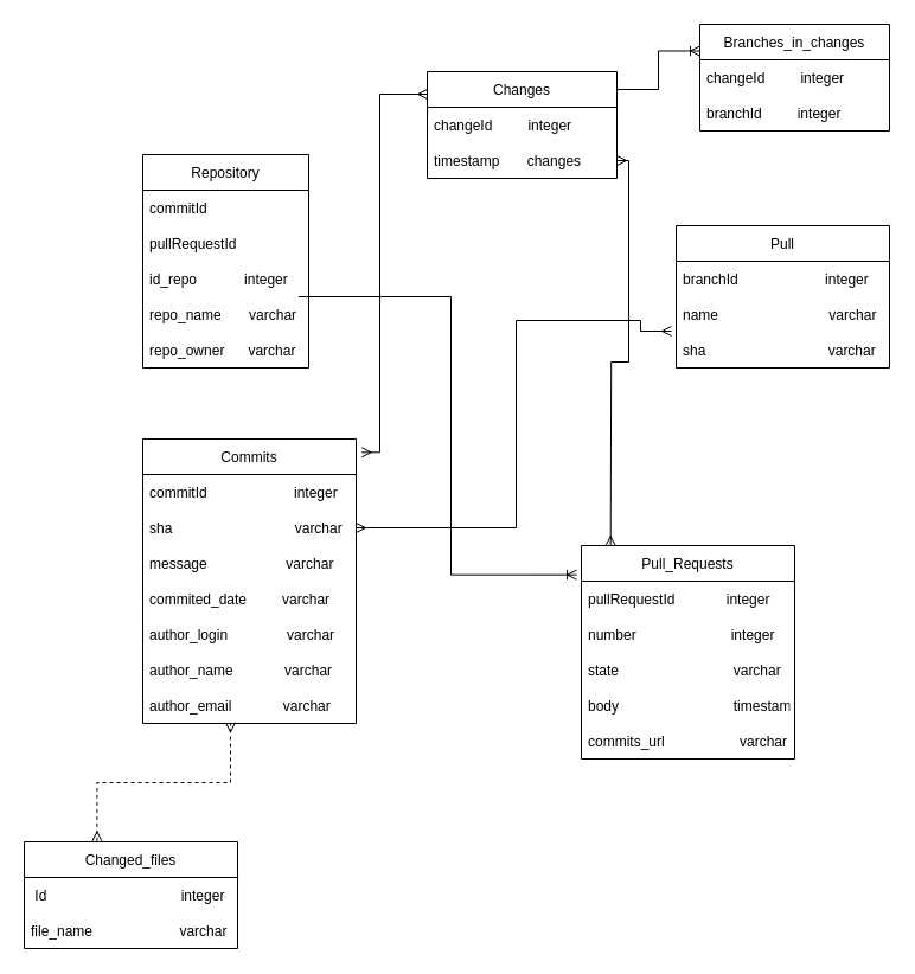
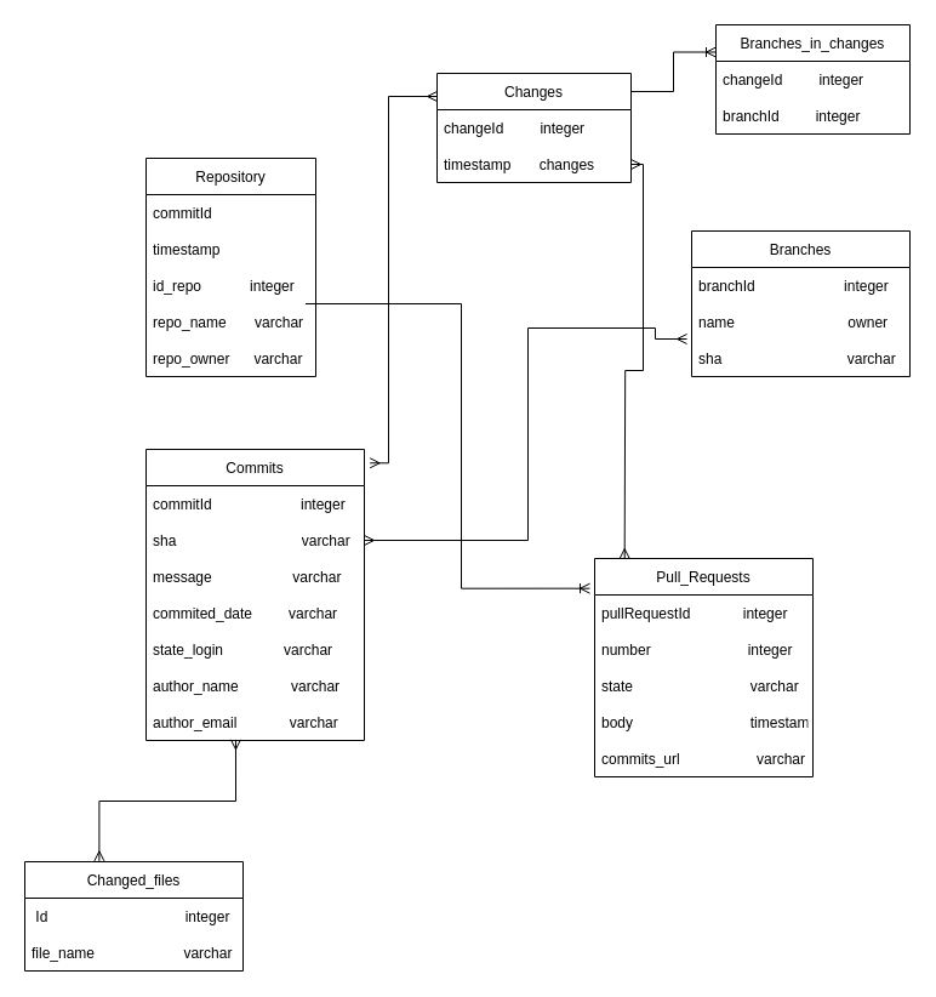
  <mxCell id="0" />
  <mxCell id="1" parent="0" />
  <mxCell id="2" value="Repository" style="swimlane;fontStyle=0;childLayout=stackLayout;horizontal=1;startSize=30;horizontalStack=0;resizeParent=1;resizeParentMax=0;resizeLast=0;collapsible=1;marginBottom=0;" parent="1" vertex="1"><mxGeometry x="120" y="130" width="140" height="180" as="geometry"><mxRectangle x="120" y="150" width="90" height="30" as="alternateBounds" /></mxGeometry></mxCell>
  <mxCell id="3" value="commitId" style="text;strokeColor=none;fillColor=none;align=left;verticalAlign=middle;spacingLeft=4;spacingRight=4;overflow=hidden;points=[[0,0.5],[1,0.5]];portConstraint=eastwest;rotatable=0;" vertex="1" parent="2"><mxGeometry y="30" width="140" height="30" as="geometry" /></mxCell>
- <mxCell id="4" value="pullRequestId" style="text;strokeColor=none;fillColor=none;align=left;verticalAlign=middle;spacingLeft=4;spacingRight=4;overflow=hidden;points=[[0,0.5],[1,0.5]];portConstraint=eastwest;rotatable=0;" vertex="1" parent="2"><mxGeometry y="60" width="140" height="30" as="geometry" /></mxCell>
+ <mxCell id="4" value="timestamp" style="text;strokeColor=none;fillColor=none;align=left;verticalAlign=middle;spacingLeft=4;spacingRight=4;overflow=hidden;points=[[0,0.5],[1,0.5]];portConstraint=eastwest;rotatable=0;" vertex="1" parent="2"><mxGeometry y="60" width="140" height="30" as="geometry" /></mxCell>
  <mxCell id="5" value="id_repo            integer" style="text;strokeColor=none;fillColor=none;align=left;verticalAlign=middle;spacingLeft=4;spacingRight=4;overflow=hidden;points=[[0,0.5],[1,0.5]];portConstraint=eastwest;rotatable=0;" parent="2" vertex="1"><mxGeometry y="90" width="140" height="30" as="geometry" /></mxCell>
  <mxCell id="6" value="repo_name       varchar" style="text;strokeColor=none;fillColor=none;align=left;verticalAlign=middle;spacingLeft=4;spacingRight=4;overflow=hidden;points=[[0,0.5],[1,0.5]];portConstraint=eastwest;rotatable=0;" parent="2" vertex="1"><mxGeometry y="120" width="140" height="30" as="geometry" /></mxCell>
  <mxCell id="7" value="repo_owner      varchar" style="text;strokeColor=none;fillColor=none;align=left;verticalAlign=middle;spacingLeft=4;spacingRight=4;overflow=hidden;points=[[0,0.5],[1,0.5]];portConstraint=eastwest;rotatable=0;" parent="2" vertex="1"><mxGeometry y="150" width="140" height="30" as="geometry" /></mxCell>
  <mxCell id="8" value="Changes" style="swimlane;fontStyle=0;childLayout=stackLayout;horizontal=1;startSize=30;horizontalStack=0;resizeParent=1;resizeParentMax=0;resizeLast=0;collapsible=1;marginBottom=0;" parent="1" vertex="1"><mxGeometry x="360" y="60" width="160" height="90" as="geometry" /></mxCell>
  <mxCell id="9" value="changeId         integer" style="text;strokeColor=none;fillColor=none;align=left;verticalAlign=middle;spacingLeft=4;spacingRight=4;overflow=hidden;points=[[0,0.5],[1,0.5]];portConstraint=eastwest;rotatable=0;" parent="8" vertex="1"><mxGeometry y="30" width="160" height="30" as="geometry" /></mxCell>
  <mxCell id="10" value="timestamp       changes" style="text;strokeColor=none;fillColor=none;align=left;verticalAlign=middle;spacingLeft=4;spacingRight=4;overflow=hidden;points=[[0,0.5],[1,0.5]];portConstraint=eastwest;rotatable=0;" parent="8" vertex="1"><mxGeometry y="60" width="160" height="30" as="geometry" /></mxCell>
  <mxCell id="11" value="Commits" style="swimlane;fontStyle=0;childLayout=stackLayout;horizontal=1;startSize=30;horizontalStack=0;resizeParent=1;resizeParentMax=0;resizeLast=0;collapsible=1;marginBottom=0;" parent="1" vertex="1"><mxGeometry x="120" y="370" width="180" height="240" as="geometry" /></mxCell>
  <mxCell id="12" value="commitId                      integer" style="text;strokeColor=none;fillColor=none;align=left;verticalAlign=middle;spacingLeft=4;spacingRight=4;overflow=hidden;points=[[0,0.5],[1,0.5]];portConstraint=eastwest;rotatable=0;" parent="11" vertex="1"><mxGeometry y="30" width="180" height="30" as="geometry" /></mxCell>
  <mxCell id="13" value="sha                               varchar" style="text;strokeColor=none;fillColor=none;align=left;verticalAlign=middle;spacingLeft=4;spacingRight=4;overflow=hidden;points=[[0,0.5],[1,0.5]];portConstraint=eastwest;rotatable=0;" parent="11" vertex="1"><mxGeometry y="60" width="180" height="30" as="geometry" /></mxCell>
  <mxCell id="14" value="message                    varchar" style="text;strokeColor=none;fillColor=none;align=left;verticalAlign=middle;spacingLeft=4;spacingRight=4;overflow=hidden;points=[[0,0.5],[1,0.5]];portConstraint=eastwest;rotatable=0;" parent="11" vertex="1"><mxGeometry y="90" width="180" height="30" as="geometry" /></mxCell>
  <mxCell id="15" value="commited_date         varchar" style="text;strokeColor=none;fillColor=none;align=left;verticalAlign=middle;spacingLeft=4;spacingRight=4;overflow=hidden;points=[[0,0.5],[1,0.5]];portConstraint=eastwest;rotatable=0;" parent="11" vertex="1"><mxGeometry y="120" width="180" height="30" as="geometry" /></mxCell>
- <mxCell id="16" value="author_login               varchar" style="text;strokeColor=none;fillColor=none;align=left;verticalAlign=middle;spacingLeft=4;spacingRight=4;overflow=hidden;points=[[0,0.5],[1,0.5]];portConstraint=eastwest;rotatable=0;" parent="11" vertex="1"><mxGeometry y="150" width="180" height="30" as="geometry" /></mxCell>
+ <mxCell id="16" value="state_login               varchar" style="text;strokeColor=none;fillColor=none;align=left;verticalAlign=middle;spacingLeft=4;spacingRight=4;overflow=hidden;points=[[0,0.5],[1,0.5]];portConstraint=eastwest;rotatable=0;" parent="11" vertex="1"><mxGeometry y="150" width="180" height="30" as="geometry" /></mxCell>
  <mxCell id="17" value="author_name             varchar" style="text;strokeColor=none;fillColor=none;align=left;verticalAlign=middle;spacingLeft=4;spacingRight=4;overflow=hidden;points=[[0,0.5],[1,0.5]];portConstraint=eastwest;rotatable=0;" parent="11" vertex="1"><mxGeometry y="180" width="180" height="30" as="geometry" /></mxCell>
  <mxCell id="18" value="author_email             varchar" style="text;strokeColor=none;fillColor=none;align=left;verticalAlign=middle;spacingLeft=4;spacingRight=4;overflow=hidden;points=[[0,0.5],[1,0.5]];portConstraint=eastwest;rotatable=0;" parent="11" vertex="1"><mxGeometry y="210" width="180" height="30" as="geometry" /></mxCell>
  <mxCell id="19" value="Pull_Requests" style="swimlane;fontStyle=0;childLayout=stackLayout;horizontal=1;startSize=30;horizontalStack=0;resizeParent=1;resizeParentMax=0;resizeLast=0;collapsible=1;marginBottom=0;" parent="1" vertex="1"><mxGeometry x="490" y="460" width="180" height="180" as="geometry"><mxRectangle x="390" y="510" width="110" height="30" as="alternateBounds" /></mxGeometry></mxCell>
  <mxCell id="20" value="pullRequestId             integer" style="text;strokeColor=none;fillColor=none;align=left;verticalAlign=middle;spacingLeft=4;spacingRight=4;overflow=hidden;points=[[0,0.5],[1,0.5]];portConstraint=eastwest;rotatable=0;" parent="19" vertex="1"><mxGeometry y="30" width="180" height="30" as="geometry" /></mxCell>
  <mxCell id="21" value="number                        integer" style="text;strokeColor=none;fillColor=none;align=left;verticalAlign=middle;spacingLeft=4;spacingRight=4;overflow=hidden;points=[[0,0.5],[1,0.5]];portConstraint=eastwest;rotatable=0;" parent="19" vertex="1"><mxGeometry y="60" width="180" height="30" as="geometry" /></mxCell>
  <mxCell id="22" value="state                             varchar" style="text;strokeColor=none;fillColor=none;align=left;verticalAlign=middle;spacingLeft=4;spacingRight=4;overflow=hidden;points=[[0,0.5],[1,0.5]];portConstraint=eastwest;rotatable=0;" parent="19" vertex="1"><mxGeometry y="90" width="180" height="30" as="geometry" /></mxCell>
  <mxCell id="23" value="body                             timestamp" style="text;strokeColor=none;fillColor=none;align=left;verticalAlign=middle;spacingLeft=4;spacingRight=4;overflow=hidden;points=[[0,0.5],[1,0.5]];portConstraint=eastwest;rotatable=0;" parent="19" vertex="1"><mxGeometry y="120" width="180" height="30" as="geometry" /></mxCell>
  <mxCell id="24" value="commits_url                   varchar                     " style="text;strokeColor=none;fillColor=none;align=left;verticalAlign=middle;spacingLeft=4;spacingRight=4;overflow=hidden;points=[[0,0.5],[1,0.5]];portConstraint=eastwest;rotatable=0;" parent="19" vertex="1"><mxGeometry y="150" width="180" height="30" as="geometry" /></mxCell>
- <mxCell id="25" value="Pull" style="swimlane;fontStyle=0;childLayout=stackLayout;horizontal=1;startSize=30;horizontalStack=0;resizeParent=1;resizeParentMax=0;resizeLast=0;collapsible=1;marginBottom=0;" parent="1" vertex="1"><mxGeometry x="570" y="190" width="180" height="120" as="geometry" /></mxCell>
+ <mxCell id="25" value="Branches" style="swimlane;fontStyle=0;childLayout=stackLayout;horizontal=1;startSize=30;horizontalStack=0;resizeParent=1;resizeParentMax=0;resizeLast=0;collapsible=1;marginBottom=0;" parent="1" vertex="1"><mxGeometry x="570" y="190" width="180" height="120" as="geometry" /></mxCell>
  <mxCell id="26" value="branchId                      integer" style="text;strokeColor=none;fillColor=none;align=left;verticalAlign=middle;spacingLeft=4;spacingRight=4;overflow=hidden;points=[[0,0.5],[1,0.5]];portConstraint=eastwest;rotatable=0;" parent="25" vertex="1"><mxGeometry y="30" width="180" height="30" as="geometry" /></mxCell>
- <mxCell id="27" value="name                            varchar" style="text;strokeColor=none;fillColor=none;align=left;verticalAlign=middle;spacingLeft=4;spacingRight=4;overflow=hidden;points=[[0,0.5],[1,0.5]];portConstraint=eastwest;rotatable=0;" parent="25" vertex="1"><mxGeometry y="60" width="180" height="30" as="geometry" /></mxCell>
+ <mxCell id="27" value="name                            owner" style="text;strokeColor=none;fillColor=none;align=left;verticalAlign=middle;spacingLeft=4;spacingRight=4;overflow=hidden;points=[[0,0.5],[1,0.5]];portConstraint=eastwest;rotatable=0;" parent="25" vertex="1"><mxGeometry y="60" width="180" height="30" as="geometry" /></mxCell>
  <mxCell id="28" value="sha                               varchar" style="text;strokeColor=none;fillColor=none;align=left;verticalAlign=middle;spacingLeft=4;spacingRight=4;overflow=hidden;points=[[0,0.5],[1,0.5]];portConstraint=eastwest;rotatable=0;" parent="25" vertex="1"><mxGeometry y="90" width="180" height="30" as="geometry" /></mxCell>
  <mxCell id="29" value="" style="edgeStyle=orthogonalEdgeStyle;fontSize=12;html=1;endArrow=ERmany;startArrow=ERmany;exitX=1;exitY=0.5;exitDx=0;exitDy=0;entryX=-0.022;entryY=-0.033;entryDx=0;entryDy=0;entryPerimeter=0;strokeColor=default;rounded=0;" parent="1" source="13" target="28" edge="1"><mxGeometry width="100" height="100" relative="1" as="geometry"><mxPoint x="310" y="320" as="sourcePoint" /><mxPoint x="410" y="220" as="targetPoint" /><Array as="points"><mxPoint x="435" y="445" /><mxPoint x="435" y="270" /><mxPoint x="540" y="270" /><mxPoint x="540" y="279" /></Array></mxGeometry></mxCell>
  <mxCell id="30" value="Branches_in_changes" style="swimlane;fontStyle=0;childLayout=stackLayout;horizontal=1;startSize=30;horizontalStack=0;resizeParent=1;resizeParentMax=0;resizeLast=0;collapsible=1;marginBottom=0;" parent="1" vertex="1"><mxGeometry x="590" y="20" width="160" height="90" as="geometry"><mxRectangle x="590" y="40" width="150" height="30" as="alternateBounds" /></mxGeometry></mxCell>
  <mxCell id="31" value="changeId         integer" style="text;strokeColor=none;fillColor=none;align=left;verticalAlign=middle;spacingLeft=4;spacingRight=4;overflow=hidden;points=[[0,0.5],[1,0.5]];portConstraint=eastwest;rotatable=0;" parent="30" vertex="1"><mxGeometry y="30" width="160" height="30" as="geometry" /></mxCell>
  <mxCell id="32" value="branchId         integer" style="text;strokeColor=none;fillColor=none;align=left;verticalAlign=middle;spacingLeft=4;spacingRight=4;overflow=hidden;points=[[0,0.5],[1,0.5]];portConstraint=eastwest;rotatable=0;" parent="30" vertex="1"><mxGeometry y="60" width="160" height="30" as="geometry" /></mxCell>
  <mxCell id="33" value="" style="edgeStyle=elbowEdgeStyle;fontSize=12;html=1;endArrow=ERoneToMany;rounded=0;entryX=0;entryY=0.25;entryDx=0;entryDy=0;" parent="1" target="30" edge="1"><mxGeometry width="100" height="100" relative="1" as="geometry"><mxPoint x="520" y="75" as="sourcePoint" /><mxPoint x="546.02" y="67.96" as="targetPoint" /></mxGeometry></mxCell>
  <mxCell id="34" value="Changed_files" style="swimlane;fontStyle=0;childLayout=stackLayout;horizontal=1;startSize=30;horizontalStack=0;resizeParent=1;resizeParentMax=0;resizeLast=0;collapsible=1;marginBottom=0;" parent="1" vertex="1"><mxGeometry x="20" y="710" width="180" height="90" as="geometry"><mxRectangle x="390" y="510" width="110" height="30" as="alternateBounds" /></mxGeometry></mxCell>
  <mxCell id="35" value=" Id                                  integer" style="text;strokeColor=none;fillColor=none;align=left;verticalAlign=middle;spacingLeft=4;spacingRight=4;overflow=hidden;points=[[0,0.5],[1,0.5]];portConstraint=eastwest;rotatable=0;" parent="34" vertex="1"><mxGeometry y="30" width="180" height="30" as="geometry" /></mxCell>
  <mxCell id="36" value="file_name                      varchar" style="text;strokeColor=none;fillColor=none;align=left;verticalAlign=middle;spacingLeft=4;spacingRight=4;overflow=hidden;points=[[0,0.5],[1,0.5]];portConstraint=eastwest;rotatable=0;" parent="34" vertex="1"><mxGeometry y="60" width="180" height="30" as="geometry" /></mxCell>
- <mxCell id="37" value="" style="edgeStyle=orthogonalEdgeStyle;fontSize=12;html=1;endArrow=ERmany;startArrow=ERmany;exitX=0.341;exitY=-0.007;exitDx=0;exitDy=0;strokeColor=default;rounded=0;exitPerimeter=0;entryX=0.411;entryY=0.978;entryDx=0;entryDy=0;entryPerimeter=0;dashed=1;" edge="1" parent="1" source="34" target="18"><mxGeometry width="100" height="100" relative="1" as="geometry"><mxPoint x="-66.04" y="625" as="sourcePoint" /><mxPoint x="180" y="620" as="targetPoint" /></mxGeometry></mxCell>
+ <mxCell id="37" value="" style="edgeStyle=orthogonalEdgeStyle;fontSize=12;html=1;endArrow=ERmany;startArrow=ERmany;exitX=0.341;exitY=-0.007;exitDx=0;exitDy=0;strokeColor=default;rounded=0;exitPerimeter=0;entryX=0.411;entryY=0.978;entryDx=0;entryDy=0;entryPerimeter=0;" edge="1" parent="1" source="34" target="18"><mxGeometry width="100" height="100" relative="1" as="geometry"><mxPoint x="-66.04" y="625" as="sourcePoint" /><mxPoint x="180" y="620" as="targetPoint" /></mxGeometry></mxCell>
  <mxCell id="38" value="" style="fontSize=12;html=1;endArrow=ERoneToMany;rounded=0;strokeColor=default;exitX=0.424;exitY=1.089;exitDx=0;exitDy=0;exitPerimeter=0;entryX=-0.022;entryY=0.137;entryDx=0;entryDy=0;entryPerimeter=0;edgeStyle=orthogonalEdgeStyle;" edge="1" parent="1" target="19"><mxGeometry width="100" height="100" relative="1" as="geometry"><mxPoint x="251.4" y="250" as="sourcePoint" /><mxPoint x="250" y="364.69" as="targetPoint" /><Array as="points"><mxPoint x="380" y="250" /><mxPoint x="380" y="485" /></Array></mxGeometry></mxCell>
  <mxCell id="39" value="" style="edgeStyle=orthogonalEdgeStyle;fontSize=12;html=1;endArrow=ERmany;startArrow=ERmany;exitX=1.026;exitY=0.047;exitDx=0;exitDy=0;entryX=-0.022;entryY=-0.033;entryDx=0;entryDy=0;entryPerimeter=0;strokeColor=default;rounded=0;exitPerimeter=0;" edge="1" parent="1" source="11"><mxGeometry width="100" height="100" relative="1" as="geometry"><mxPoint x="93.96" y="245" as="sourcePoint" /><mxPoint x="360" y="79.01" as="targetPoint" /><Array as="points"><mxPoint x="320" y="381" /><mxPoint x="320" y="79" /></Array></mxGeometry></mxCell>
  <mxCell id="40" value="" style="edgeStyle=orthogonalEdgeStyle;fontSize=12;html=1;endArrow=ERmany;startArrow=ERmany;exitX=1.026;exitY=0.047;exitDx=0;exitDy=0;entryX=1;entryY=0.5;entryDx=0;entryDy=0;strokeColor=default;rounded=0;exitPerimeter=0;" edge="1" parent="1" target="10"><mxGeometry width="100" height="100" relative="1" as="geometry"><mxPoint x="514.68" y="459.98" as="sourcePoint" /><mxPoint x="570" y="157.71" as="targetPoint" /></mxGeometry></mxCell>
